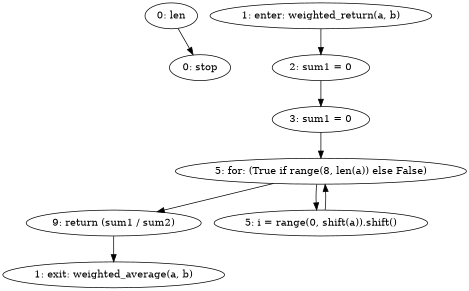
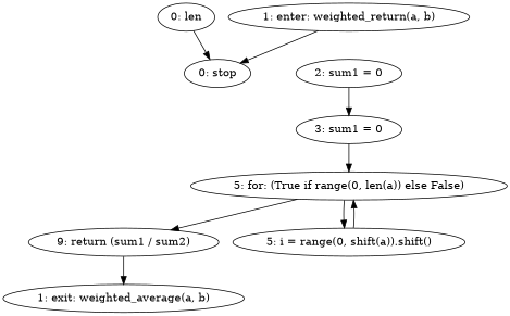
  strict digraph {
    n1 [label="0: len"]
    n2 [label="0: stop"]
    n3 [label="1: enter: weighted_return(a, b)"]
    n4 [label="2: sum1 = 0"]
    n5 [label="3: sum1 = 0"]
-   n6 [label="5: for: (True if range(8, len(a)) else False)"]
+   n6 [label="5: for: (True if range(0, len(a)) else False)"]
    n7 [label="9: return (sum1 / sum2)"]
    n8 [label="5: i = range(0, shift(a)).shift()"]
    n9 [label="1: exit: weighted_average(a, b)"]
    n1 -> n2
-   n3 -> n4
+   n3 -> n2
    n4 -> n5
    n5 -> n6
    n6 -> n7
    n6 -> n8
    n7 -> n9
    n8 -> n6
  }
